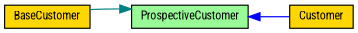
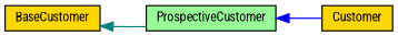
  digraph {
    fontname="Roboto Condensed"
    rankdir=LR
    node [color=black fillcolor=gold fontname="Roboto Condensed" fontsize=10 shape=record style=filled]
    edge [dir=back fontname="Roboto Condensed" fontsize=10 labelfontname=Helvetica labelfontsize=10 style=solid]
    n1 [fontcolor=black height=0.2 label=BaseCustomer width=0.4]
    n2 [fillcolor=palegreen height=0.2 label=ProspectiveCustomer width=0.4]
    n3 [height=0.2 label=Customer width=0.4]
-   n2 -> n1 [color=teal]
+   n1 -> n2 [color=teal]
    n2 -> n3 [color=blue]
  }
